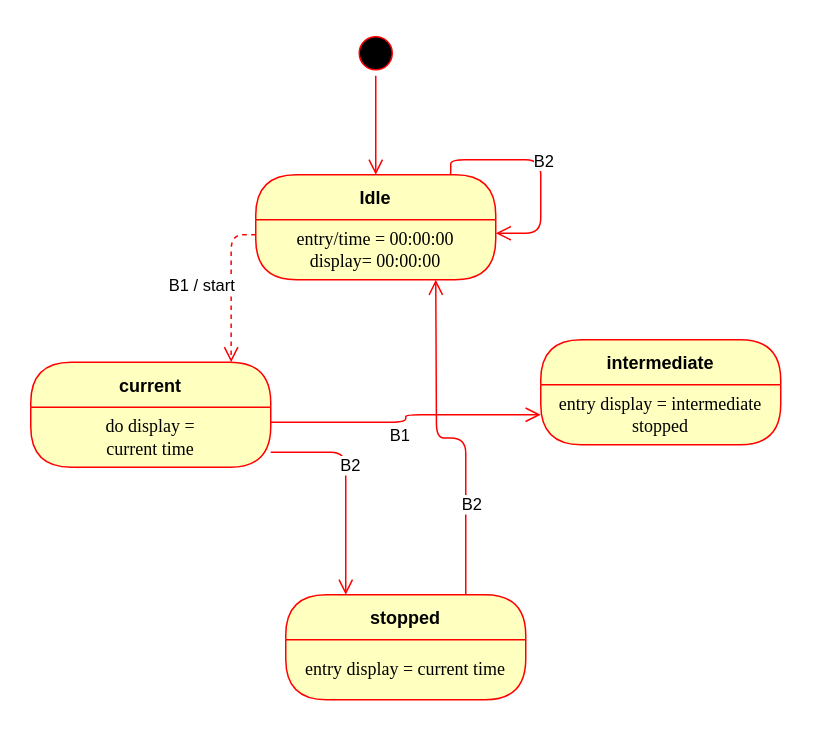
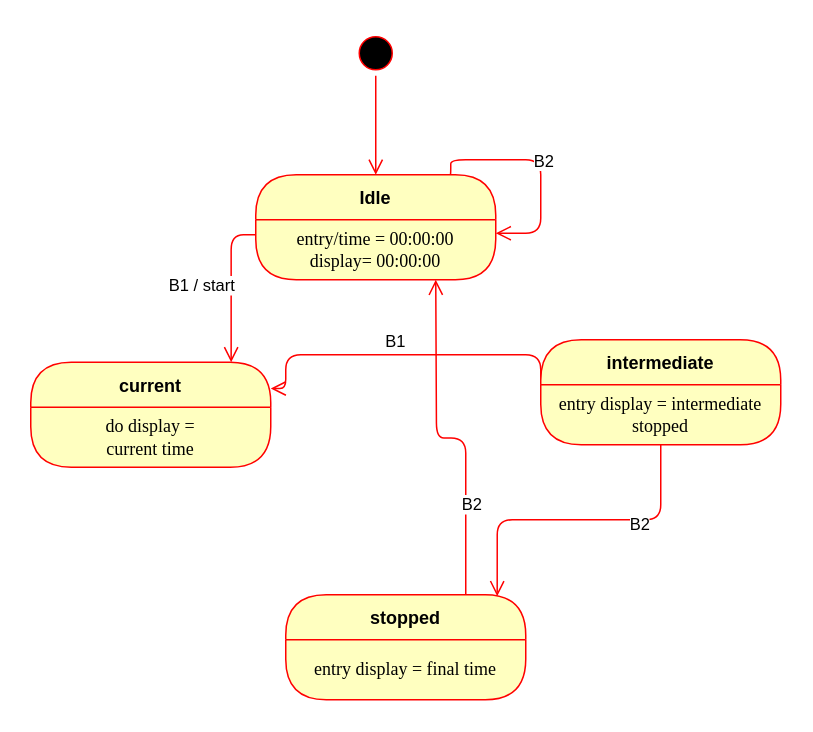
  <mxCell id="0" />
  <mxCell id="1" parent="0" />
  <mxCell id="2" value="" style="ellipse;html=1;shape=startState;fillColor=#000000;strokeColor=#ff0000;rounded=1;shadow=0;comic=0;labelBackgroundColor=none;fontFamily=Verdana;fontSize=12;fontColor=#000000;align=center;direction=south;" parent="1" vertex="1"><mxGeometry x="235" y="20" width="30" height="30" as="geometry" /></mxCell>
  <mxCell id="3" style="edgeStyle=orthogonalEdgeStyle;html=1;labelBackgroundColor=none;endArrow=open;endSize=8;strokeColor=#ff0000;fontFamily=Verdana;fontSize=12;align=left;entryX=0.5;entryY=0;entryDx=0;entryDy=0;" parent="1" source="2" target="18" edge="1"><mxGeometry relative="1" as="geometry"><mxPoint x="250" y="125" as="targetPoint" /></mxGeometry></mxCell>
- <mxCell id="4" style="edgeStyle=orthogonalEdgeStyle;html=1;labelBackgroundColor=none;endArrow=open;endSize=8;strokeColor=#ff0000;fontFamily=Verdana;fontSize=12;align=left;exitX=0;exitY=0.25;exitDx=0;exitDy=0;entryX=0.835;entryY=0;entryDx=0;entryDy=0;entryPerimeter=0;dashed=1;" edge="1" parent="1" source="19" target="20"><mxGeometry relative="1" as="geometry"><mxPoint x="170" y="155" as="sourcePoint" /><mxPoint x="150" y="246" as="targetPoint" /></mxGeometry></mxCell>
+ <mxCell id="4" style="edgeStyle=orthogonalEdgeStyle;html=1;labelBackgroundColor=none;endArrow=open;endSize=8;strokeColor=#ff0000;fontFamily=Verdana;fontSize=12;align=left;exitX=0;exitY=0.25;exitDx=0;exitDy=0;entryX=0.835;entryY=0;entryDx=0;entryDy=0;entryPerimeter=0;" edge="1" parent="1" source="19" target="20"><mxGeometry relative="1" as="geometry"><mxPoint x="170" y="155" as="sourcePoint" /><mxPoint x="150" y="246" as="targetPoint" /></mxGeometry></mxCell>
  <mxCell id="5" value="B1 / start" style="edgeLabel;html=1;align=center;verticalAlign=middle;resizable=0;points=[];" vertex="1" connectable="0" parent="4"><mxGeometry x="0.278" y="2" relative="1" as="geometry"><mxPoint x="-22" y="-15" as="offset" /></mxGeometry></mxCell>
- <mxCell id="6" style="edgeStyle=orthogonalEdgeStyle;html=1;labelBackgroundColor=none;endArrow=open;endSize=8;strokeColor=#ff0000;fontFamily=Verdana;fontSize=12;align=left;exitX=1;exitY=0.25;exitDx=0;exitDy=0;entryX=0;entryY=0.5;entryDx=0;entryDy=0;" edge="1" parent="1" source="21" target="25"><mxGeometry relative="1" as="geometry"><mxPoint x="210" y="276" as="sourcePoint" /><mxPoint x="330" y="276" as="targetPoint" /></mxGeometry></mxCell>
- <mxCell id="7" value="B1" style="edgeLabel;html=1;align=center;verticalAlign=middle;resizable=0;points=[];" vertex="1" connectable="0" parent="6"><mxGeometry x="-0.033" y="-1" relative="1" as="geometry"><mxPoint x="-4" y="7" as="offset" /></mxGeometry></mxCell>
- <mxCell id="8" style="edgeStyle=orthogonalEdgeStyle;html=1;labelBackgroundColor=none;endArrow=open;endSize=8;strokeColor=#ff0000;fontFamily=Verdana;fontSize=12;align=left;exitX=1;exitY=0.75;exitDx=0;exitDy=0;entryX=0.25;entryY=0;entryDx=0;entryDy=0;" edge="1" parent="1" source="21" target="22"><mxGeometry relative="1" as="geometry"><mxPoint x="150" y="306" as="sourcePoint" /><mxPoint x="210" y="396" as="targetPoint" /></mxGeometry></mxCell>
- <mxCell id="9" value="B2" style="edgeLabel;html=1;align=center;verticalAlign=middle;resizable=0;points=[];" vertex="1" connectable="0" parent="8"><mxGeometry x="-0.207" y="2" relative="1" as="geometry"><mxPoint y="1" as="offset" /></mxGeometry></mxCell>
+ <mxCell id="10" style="edgeStyle=orthogonalEdgeStyle;html=1;labelBackgroundColor=none;endArrow=open;endSize=8;strokeColor=#ff0000;fontFamily=Verdana;fontSize=12;align=left;exitX=0.5;exitY=1;exitDx=0;exitDy=0;entryX=0.881;entryY=0.014;entryDx=0;entryDy=0;entryPerimeter=0;" edge="1" parent="1" source="25" target="22"><mxGeometry relative="1" as="geometry"><mxPoint x="390" y="306" as="sourcePoint" /><mxPoint x="330" y="396" as="targetPoint" /></mxGeometry></mxCell>
+ <mxCell id="11" value="B2" style="edgeLabel;html=1;align=center;verticalAlign=middle;resizable=0;points=[];" vertex="1" connectable="0" parent="10"><mxGeometry x="-0.38" y="2" relative="1" as="geometry"><mxPoint as="offset" /></mxGeometry></mxCell>
+ <mxCell id="12" style="edgeStyle=orthogonalEdgeStyle;html=1;labelBackgroundColor=none;endArrow=open;endSize=8;strokeColor=#ff0000;fontFamily=Verdana;fontSize=12;align=left;exitX=0;exitY=0.5;exitDx=0;exitDy=0;entryX=1;entryY=0.25;entryDx=0;entryDy=0;" edge="1" parent="1" source="24" target="20"><mxGeometry relative="1" as="geometry"><mxPoint x="360" y="246" as="sourcePoint" /><mxPoint x="180" y="246" as="targetPoint" /><Array as="points"><mxPoint x="360" y="236" /><mxPoint x="190" y="236" /><mxPoint x="190" y="258" /></Array></mxGeometry></mxCell>
+ <mxCell id="13" value="B1" style="edgeLabel;html=1;align=center;verticalAlign=middle;resizable=0;points=[];" vertex="1" connectable="0" parent="12"><mxGeometry x="-0.05" y="-2" relative="1" as="geometry"><mxPoint x="-15" y="-8" as="offset" /></mxGeometry></mxCell>
  <mxCell id="14" style="edgeStyle=orthogonalEdgeStyle;html=1;labelBackgroundColor=none;endArrow=open;endSize=8;strokeColor=#ff0000;fontFamily=Verdana;fontSize=12;align=left;entryX=1;entryY=0.5;entryDx=0;entryDy=0;exitX=0.806;exitY=0.014;exitDx=0;exitDy=0;exitPerimeter=0;" edge="1" parent="1" source="18"><mxGeometry relative="1" as="geometry"><mxPoint x="290" y="125" as="sourcePoint" /><mxPoint x="330" y="155" as="targetPoint" /><Array as="points"><mxPoint x="300" y="106" /><mxPoint x="360" y="106" /><mxPoint x="360" y="155" /></Array></mxGeometry></mxCell>
  <mxCell id="15" value="B2" style="edgeLabel;html=1;align=center;verticalAlign=middle;resizable=0;points=[];" vertex="1" connectable="0" parent="14"><mxGeometry x="-0.051" y="1" relative="1" as="geometry"><mxPoint y="1" as="offset" /></mxGeometry></mxCell>
  <mxCell id="16" style="edgeStyle=orthogonalEdgeStyle;html=1;labelBackgroundColor=none;endArrow=open;endSize=8;strokeColor=#ff0000;fontFamily=Verdana;fontSize=12;align=left;exitX=0.75;exitY=0;exitDx=0;exitDy=0;entryX=0.75;entryY=1;entryDx=0;entryDy=0;" edge="1" parent="1" source="22"><mxGeometry relative="1" as="geometry"><mxPoint x="300" y="367" as="sourcePoint" /><mxPoint x="290" y="186" as="targetPoint" /></mxGeometry></mxCell>
  <mxCell id="17" value="B2" style="edgeLabel;html=1;align=center;verticalAlign=middle;resizable=0;points=[];" vertex="1" connectable="0" parent="16"><mxGeometry x="-0.05" y="-2" relative="1" as="geometry"><mxPoint x="8" y="46" as="offset" /></mxGeometry></mxCell>
  <mxCell id="18" value="Idle" style="swimlane;fontStyle=1;align=center;verticalAlign=middle;childLayout=stackLayout;horizontal=1;startSize=30;horizontalStack=0;resizeParent=0;resizeLast=1;container=0;fontColor=#000000;collapsible=0;rounded=1;arcSize=30;strokeColor=#ff0000;fillColor=#ffffc0;swimlaneFillColor=#ffffc0;dropTarget=0;" vertex="1" parent="1"><mxGeometry x="170" y="116" width="160" height="70" as="geometry" /></mxCell>
  <mxCell id="19" value="&lt;span style=&quot;font-family: Verdana;&quot;&gt;entry/time = 00:00:00&lt;/span&gt;&lt;br style=&quot;font-family: Verdana;&quot;&gt;&lt;span style=&quot;font-family: Verdana;&quot;&gt;display= 00:00:00&lt;/span&gt;" style="text;html=1;strokeColor=none;fillColor=none;align=center;verticalAlign=middle;spacingLeft=4;spacingRight=4;whiteSpace=wrap;overflow=hidden;rotatable=0;fontColor=#000000;" vertex="1" parent="18"><mxGeometry y="30" width="160" height="40" as="geometry" /></mxCell>
  <mxCell id="20" value="current" style="swimlane;fontStyle=1;align=center;verticalAlign=middle;childLayout=stackLayout;horizontal=1;startSize=30;horizontalStack=0;resizeParent=0;resizeLast=1;container=0;fontColor=#000000;collapsible=0;rounded=1;arcSize=30;strokeColor=#ff0000;fillColor=#ffffc0;swimlaneFillColor=#ffffc0;dropTarget=0;" vertex="1" parent="1"><mxGeometry x="20" y="241" width="160" height="70" as="geometry" /></mxCell>
  <mxCell id="21" value="&lt;span style=&quot;font-family: Verdana;&quot;&gt;do display =&lt;/span&gt;&lt;br style=&quot;font-family: Verdana;&quot;&gt;&lt;span style=&quot;font-family: Verdana;&quot;&gt;current time&lt;/span&gt;" style="text;html=1;strokeColor=none;fillColor=none;align=center;verticalAlign=middle;spacingLeft=4;spacingRight=4;whiteSpace=wrap;overflow=hidden;rotatable=0;fontColor=#000000;" vertex="1" parent="20"><mxGeometry y="30" width="160" height="40" as="geometry" /></mxCell>
  <mxCell id="22" value="stopped" style="swimlane;fontStyle=1;align=center;verticalAlign=middle;childLayout=stackLayout;horizontal=1;startSize=30;horizontalStack=0;resizeParent=0;resizeLast=1;container=0;fontColor=#000000;collapsible=0;rounded=1;arcSize=30;strokeColor=#ff0000;fillColor=#ffffc0;swimlaneFillColor=#ffffc0;dropTarget=0;" vertex="1" parent="1"><mxGeometry x="190" y="396" width="160" height="70" as="geometry" /></mxCell>
- <mxCell id="23" value="&lt;span style=&quot;font-family: Verdana;&quot;&gt;entry display = current time&lt;/span&gt;" style="text;html=1;strokeColor=none;fillColor=none;align=center;verticalAlign=middle;spacingLeft=4;spacingRight=4;whiteSpace=wrap;overflow=hidden;rotatable=0;fontColor=#000000;" vertex="1" parent="22"><mxGeometry y="30" width="160" height="40" as="geometry" /></mxCell>
+ <mxCell id="23" value="&lt;span style=&quot;font-family: Verdana;&quot;&gt;entry display = final time&lt;/span&gt;" style="text;html=1;strokeColor=none;fillColor=none;align=center;verticalAlign=middle;spacingLeft=4;spacingRight=4;whiteSpace=wrap;overflow=hidden;rotatable=0;fontColor=#000000;" vertex="1" parent="22"><mxGeometry y="30" width="160" height="40" as="geometry" /></mxCell>
  <mxCell id="24" value="intermediate" style="swimlane;fontStyle=1;align=center;verticalAlign=middle;childLayout=stackLayout;horizontal=1;startSize=30;horizontalStack=0;resizeParent=0;resizeLast=1;container=0;fontColor=#000000;collapsible=0;rounded=1;arcSize=30;strokeColor=#ff0000;fillColor=#ffffc0;swimlaneFillColor=#ffffc0;dropTarget=0;" vertex="1" parent="1"><mxGeometry x="360" y="226" width="160" height="70" as="geometry" /></mxCell>
  <mxCell id="25" value="&lt;span style=&quot;font-family: Verdana;&quot;&gt;entry display = intermediate stopped&lt;/span&gt;" style="text;html=1;strokeColor=none;fillColor=none;align=center;verticalAlign=middle;spacingLeft=4;spacingRight=4;whiteSpace=wrap;overflow=hidden;rotatable=0;fontColor=#000000;" vertex="1" parent="24"><mxGeometry y="30" width="160" height="40" as="geometry" /></mxCell>
